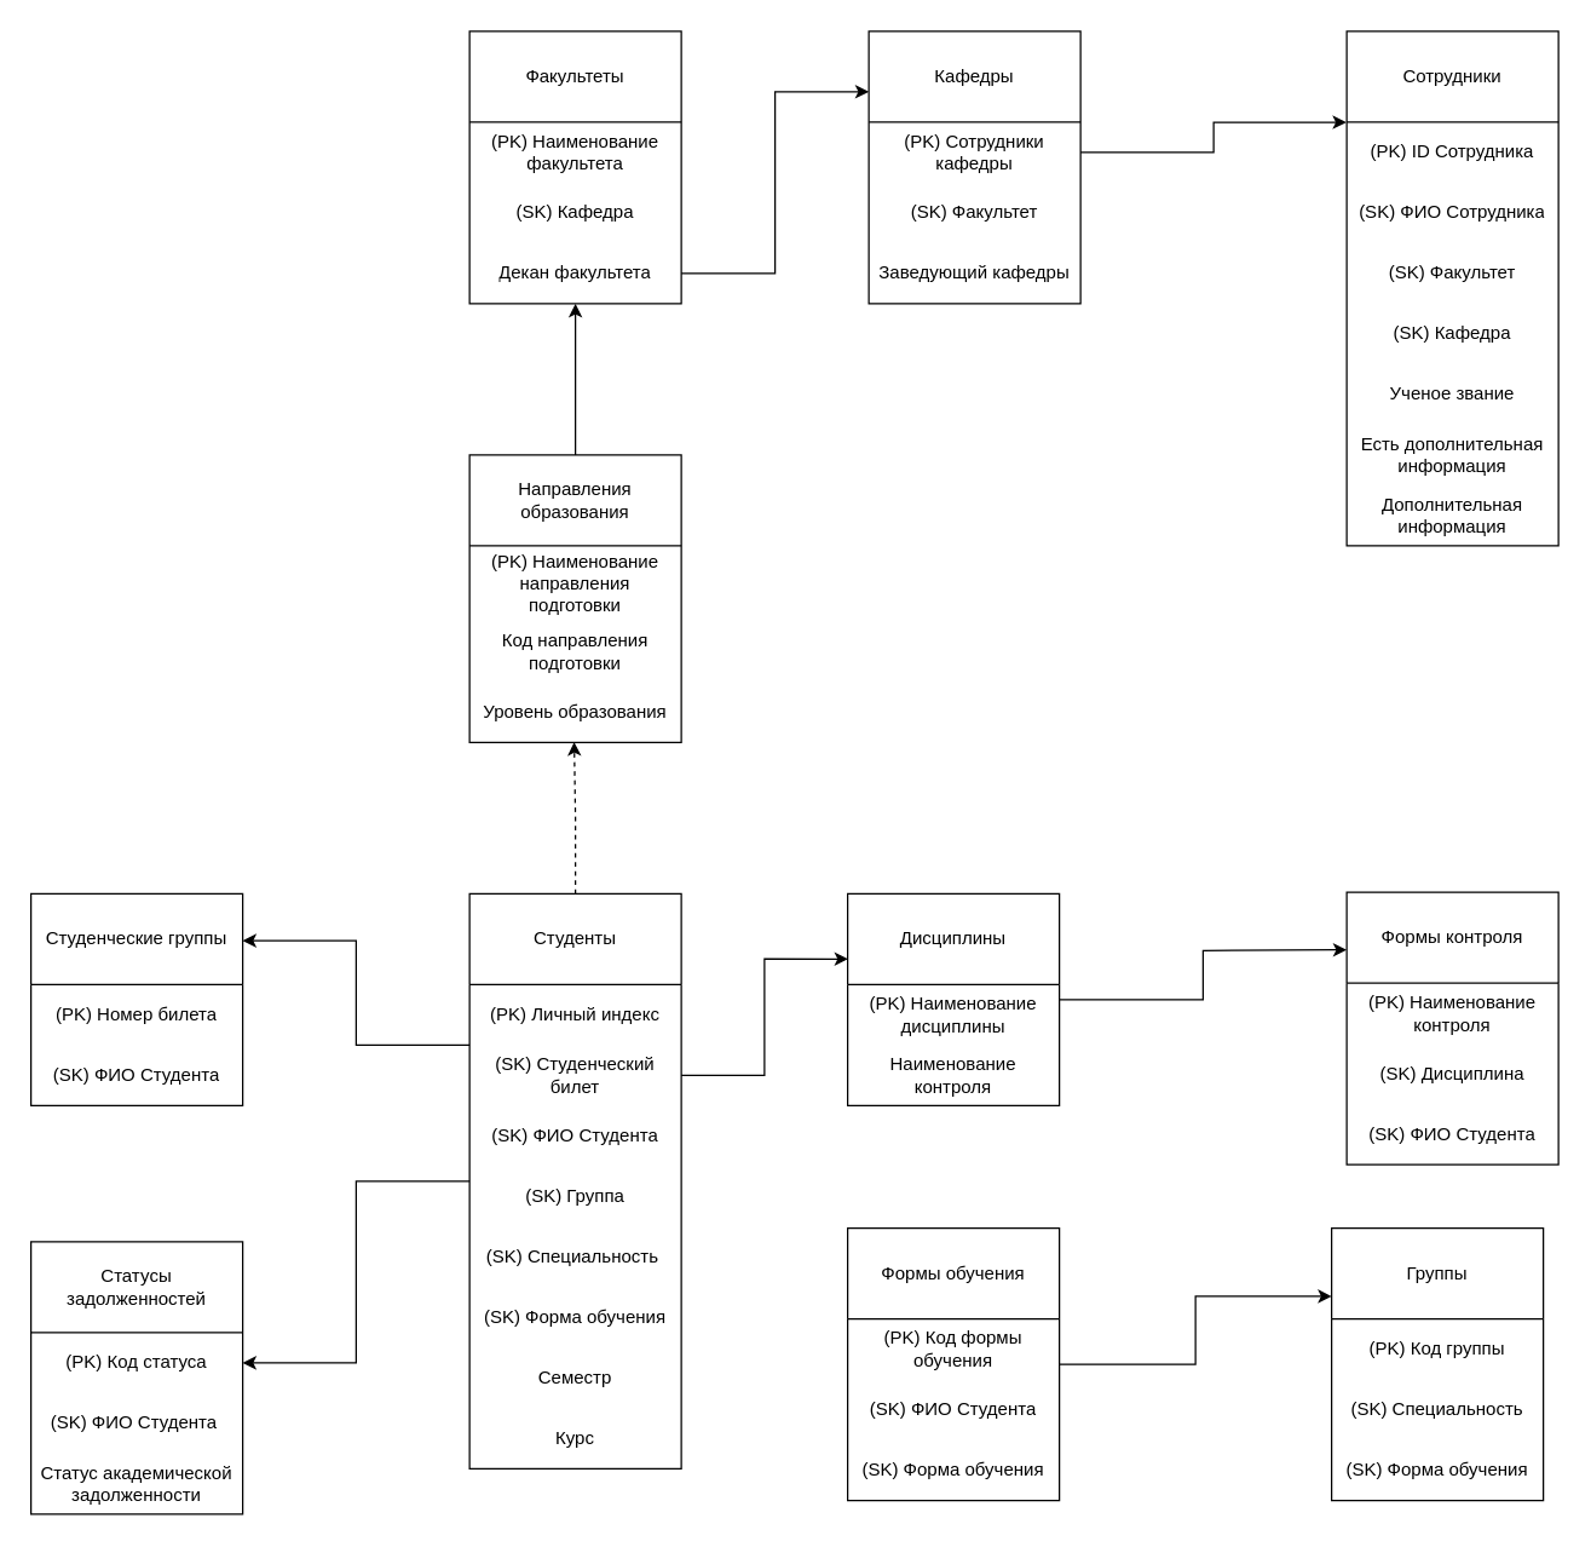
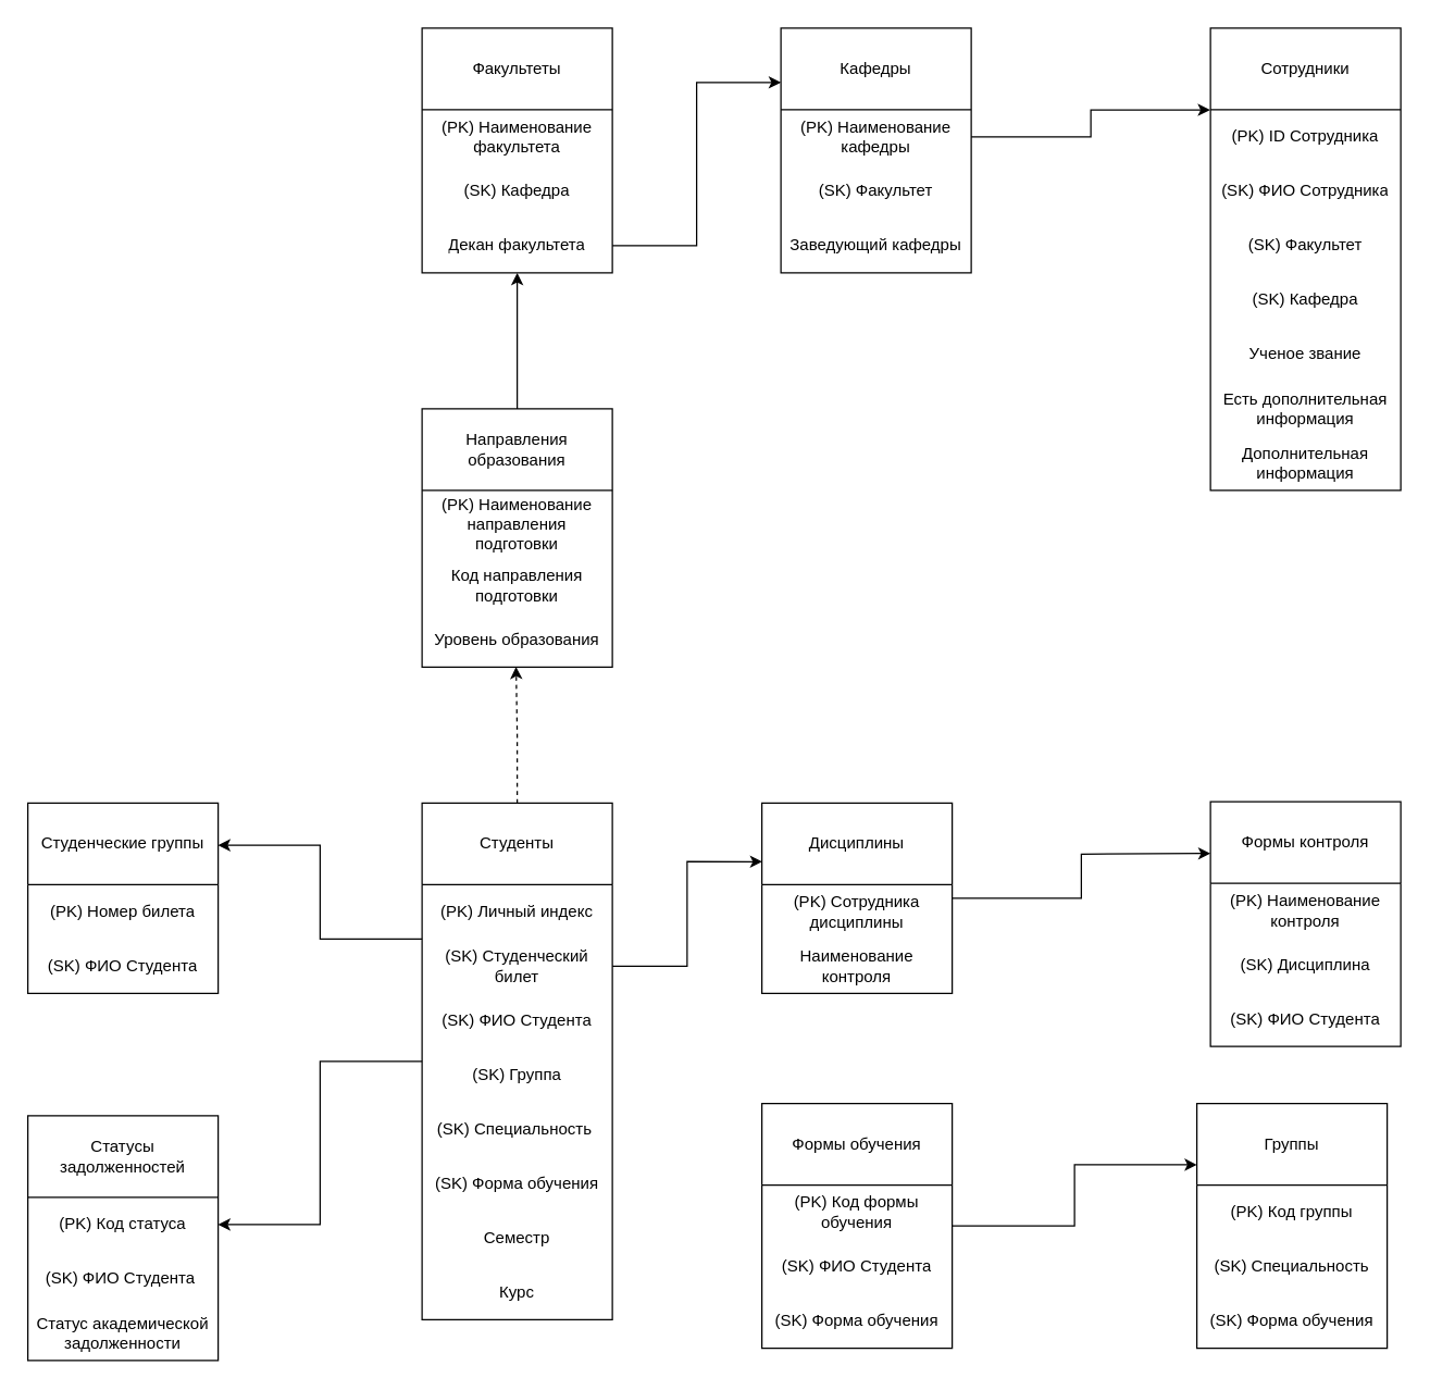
  <mxCell id="0" />
  <mxCell id="1" parent="0" />
  <mxCell id="2" value="Группы" style="swimlane;fontStyle=0;childLayout=stackLayout;horizontal=1;startSize=60;horizontalStack=0;resizeParent=1;resizeParentMax=0;resizeLast=0;collapsible=1;marginBottom=0;whiteSpace=wrap;html=1;align=center;" parent="1" vertex="1"><mxGeometry x="880" y="811" width="140" height="180" as="geometry" /></mxCell>
  <mxCell id="3" value="(PK) Код группы" style="text;strokeColor=none;fillColor=none;align=center;verticalAlign=middle;spacingLeft=4;spacingRight=4;overflow=hidden;points=[[0,0.5],[1,0.5]];portConstraint=eastwest;rotatable=0;whiteSpace=wrap;html=1;" parent="2" vertex="1"><mxGeometry y="60" width="140" height="40" as="geometry" /></mxCell>
  <mxCell id="4" value="(SK)&amp;nbsp;Специальность" style="text;strokeColor=none;fillColor=none;align=center;verticalAlign=middle;spacingLeft=4;spacingRight=4;overflow=hidden;points=[[0,0.5],[1,0.5]];portConstraint=eastwest;rotatable=0;whiteSpace=wrap;html=1;" parent="2" vertex="1"><mxGeometry y="100" width="140" height="40" as="geometry" /></mxCell>
  <mxCell id="5" value="(SK)&amp;nbsp;Форма обучения" style="text;strokeColor=none;fillColor=none;align=center;verticalAlign=middle;spacingLeft=4;spacingRight=4;overflow=hidden;points=[[0,0.5],[1,0.5]];portConstraint=eastwest;rotatable=0;whiteSpace=wrap;html=1;" parent="2" vertex="1"><mxGeometry y="140" width="140" height="40" as="geometry" /></mxCell>
  <mxCell id="6" style="edgeStyle=orthogonalEdgeStyle;rounded=0;orthogonalLoop=1;jettySize=auto;html=1;" edge="1" parent="1" source="7" target="36"><mxGeometry relative="1" as="geometry" /></mxCell>
  <mxCell id="7" value="Студенты" style="swimlane;fontStyle=0;childLayout=stackLayout;horizontal=1;startSize=60;horizontalStack=0;resizeParent=1;resizeParentMax=0;resizeLast=0;collapsible=1;marginBottom=0;whiteSpace=wrap;html=1;align=center;" parent="1" vertex="1"><mxGeometry x="310" y="590" width="140" height="380" as="geometry" /></mxCell>
  <mxCell id="8" value="(PK) Личный индекс" style="text;strokeColor=none;fillColor=none;align=center;verticalAlign=middle;spacingLeft=4;spacingRight=4;overflow=hidden;points=[[0,0.5],[1,0.5]];portConstraint=eastwest;rotatable=0;whiteSpace=wrap;html=1;" parent="7" vertex="1"><mxGeometry y="60" width="140" height="40" as="geometry" /></mxCell>
  <mxCell id="9" value="(SK)&amp;nbsp;Студенческий билет" style="text;strokeColor=none;fillColor=none;align=center;verticalAlign=middle;spacingLeft=4;spacingRight=4;overflow=hidden;points=[[0,0.5],[1,0.5]];portConstraint=eastwest;rotatable=0;whiteSpace=wrap;html=1;" parent="7" vertex="1"><mxGeometry y="100" width="140" height="40" as="geometry" /></mxCell>
  <mxCell id="10" value="(SK) ФИО Студента" style="text;strokeColor=none;fillColor=none;align=center;verticalAlign=middle;spacingLeft=4;spacingRight=4;overflow=hidden;points=[[0,0.5],[1,0.5]];portConstraint=eastwest;rotatable=0;whiteSpace=wrap;html=1;" parent="7" vertex="1"><mxGeometry y="140" width="140" height="40" as="geometry" /></mxCell>
  <mxCell id="11" value="(SK) Группа" style="text;strokeColor=none;fillColor=none;align=center;verticalAlign=middle;spacingLeft=4;spacingRight=4;overflow=hidden;points=[[0,0.5],[1,0.5]];portConstraint=eastwest;rotatable=0;whiteSpace=wrap;html=1;" parent="7" vertex="1"><mxGeometry y="180" width="140" height="40" as="geometry" /></mxCell>
  <mxCell id="12" value="(SK) Специальность&amp;nbsp;" style="text;strokeColor=none;fillColor=none;align=center;verticalAlign=middle;spacingLeft=4;spacingRight=4;overflow=hidden;points=[[0,0.5],[1,0.5]];portConstraint=eastwest;rotatable=0;whiteSpace=wrap;html=1;" parent="7" vertex="1"><mxGeometry y="220" width="140" height="40" as="geometry" /></mxCell>
  <mxCell id="13" value="(SK)&amp;nbsp;Форма обучения" style="text;strokeColor=none;fillColor=none;align=center;verticalAlign=middle;spacingLeft=4;spacingRight=4;overflow=hidden;points=[[0,0.5],[1,0.5]];portConstraint=eastwest;rotatable=0;whiteSpace=wrap;html=1;" parent="7" vertex="1"><mxGeometry y="260" width="140" height="40" as="geometry" /></mxCell>
  <mxCell id="14" value="Семестр" style="text;strokeColor=none;fillColor=none;align=center;verticalAlign=middle;spacingLeft=4;spacingRight=4;overflow=hidden;points=[[0,0.5],[1,0.5]];portConstraint=eastwest;rotatable=0;whiteSpace=wrap;html=1;" parent="7" vertex="1"><mxGeometry y="300" width="140" height="40" as="geometry" /></mxCell>
  <mxCell id="15" value="Курс" style="text;strokeColor=none;fillColor=none;align=center;verticalAlign=middle;spacingLeft=4;spacingRight=4;overflow=hidden;points=[[0,0.5],[1,0.5]];portConstraint=eastwest;rotatable=0;whiteSpace=wrap;html=1;" parent="7" vertex="1"><mxGeometry y="340" width="140" height="40" as="geometry" /></mxCell>
  <mxCell id="16" value="Сотрудники" style="swimlane;fontStyle=0;childLayout=stackLayout;horizontal=1;startSize=60;horizontalStack=0;resizeParent=1;resizeParentMax=0;resizeLast=0;collapsible=1;marginBottom=0;whiteSpace=wrap;html=1;align=center;" parent="1" vertex="1"><mxGeometry x="890" y="20" width="140" height="340" as="geometry" /></mxCell>
  <mxCell id="17" value="(PK) ID Сотрудника" style="text;strokeColor=none;fillColor=none;align=center;verticalAlign=middle;spacingLeft=4;spacingRight=4;overflow=hidden;points=[[0,0.5],[1,0.5]];portConstraint=eastwest;rotatable=0;whiteSpace=wrap;html=1;" vertex="1" parent="16"><mxGeometry y="60" width="140" height="40" as="geometry" /></mxCell>
  <mxCell id="18" value="(SK) ФИО Сотрудника" style="text;strokeColor=none;fillColor=none;align=center;verticalAlign=middle;spacingLeft=4;spacingRight=4;overflow=hidden;points=[[0,0.5],[1,0.5]];portConstraint=eastwest;rotatable=0;whiteSpace=wrap;html=1;" parent="16" vertex="1"><mxGeometry y="100" width="140" height="40" as="geometry" /></mxCell>
  <mxCell id="19" value="(SK) Факультет" style="text;strokeColor=none;fillColor=none;align=center;verticalAlign=middle;spacingLeft=4;spacingRight=4;overflow=hidden;points=[[0,0.5],[1,0.5]];portConstraint=eastwest;rotatable=0;whiteSpace=wrap;html=1;" parent="16" vertex="1"><mxGeometry y="140" width="140" height="40" as="geometry" /></mxCell>
  <mxCell id="20" value="(SK) Кафедра" style="text;strokeColor=none;fillColor=none;align=center;verticalAlign=middle;spacingLeft=4;spacingRight=4;overflow=hidden;points=[[0,0.5],[1,0.5]];portConstraint=eastwest;rotatable=0;whiteSpace=wrap;html=1;" parent="16" vertex="1"><mxGeometry y="180" width="140" height="40" as="geometry" /></mxCell>
  <mxCell id="21" value="Ученое звание" style="text;strokeColor=none;fillColor=none;align=center;verticalAlign=middle;spacingLeft=4;spacingRight=4;overflow=hidden;points=[[0,0.5],[1,0.5]];portConstraint=eastwest;rotatable=0;whiteSpace=wrap;html=1;" parent="16" vertex="1"><mxGeometry y="220" width="140" height="40" as="geometry" /></mxCell>
  <mxCell id="22" value="Есть дополнительная информация" style="text;strokeColor=none;fillColor=none;align=center;verticalAlign=middle;spacingLeft=4;spacingRight=4;overflow=hidden;points=[[0,0.5],[1,0.5]];portConstraint=eastwest;rotatable=0;whiteSpace=wrap;html=1;" vertex="1" parent="16"><mxGeometry y="260" width="140" height="40" as="geometry" /></mxCell>
  <mxCell id="23" value="Дополнительная информация" style="text;strokeColor=none;fillColor=none;align=center;verticalAlign=middle;spacingLeft=4;spacingRight=4;overflow=hidden;points=[[0,0.5],[1,0.5]];portConstraint=eastwest;rotatable=0;whiteSpace=wrap;html=1;" vertex="1" parent="16"><mxGeometry y="300" width="140" height="40" as="geometry" /></mxCell>
  <mxCell id="24" value="Дисциплины" style="swimlane;fontStyle=0;childLayout=stackLayout;horizontal=1;startSize=60;horizontalStack=0;resizeParent=1;resizeParentMax=0;resizeLast=0;collapsible=1;marginBottom=0;whiteSpace=wrap;html=1;align=center;" parent="1" vertex="1"><mxGeometry x="560" y="590" width="140" height="140" as="geometry" /></mxCell>
- <mxCell id="25" value="(PK) Наименование дисциплины" style="text;strokeColor=none;fillColor=none;align=center;verticalAlign=middle;spacingLeft=4;spacingRight=4;overflow=hidden;points=[[0,0.5],[1,0.5]];portConstraint=eastwest;rotatable=0;whiteSpace=wrap;html=1;" parent="24" vertex="1"><mxGeometry y="60" width="140" height="40" as="geometry" /></mxCell>
+ <mxCell id="25" value="(PK) Сотрудника дисциплины" style="text;strokeColor=none;fillColor=none;align=center;verticalAlign=middle;spacingLeft=4;spacingRight=4;overflow=hidden;points=[[0,0.5],[1,0.5]];portConstraint=eastwest;rotatable=0;whiteSpace=wrap;html=1;" parent="24" vertex="1"><mxGeometry y="60" width="140" height="40" as="geometry" /></mxCell>
  <mxCell id="26" value="Наименование контроля" style="text;strokeColor=none;fillColor=none;align=center;verticalAlign=middle;spacingLeft=4;spacingRight=4;overflow=hidden;points=[[0,0.5],[1,0.5]];portConstraint=eastwest;rotatable=0;whiteSpace=wrap;html=1;" parent="24" vertex="1"><mxGeometry y="100" width="140" height="40" as="geometry" /></mxCell>
  <mxCell id="27" value="Факультеты" style="swimlane;fontStyle=0;childLayout=stackLayout;horizontal=1;startSize=60;horizontalStack=0;resizeParent=1;resizeParentMax=0;resizeLast=0;collapsible=1;marginBottom=0;whiteSpace=wrap;html=1;align=center;" parent="1" vertex="1"><mxGeometry x="310" y="20" width="140" height="180" as="geometry" /></mxCell>
  <mxCell id="28" value="(PK)&amp;nbsp;Наименование факультета" style="text;strokeColor=none;fillColor=none;align=center;verticalAlign=middle;spacingLeft=4;spacingRight=4;overflow=hidden;points=[[0,0.5],[1,0.5]];portConstraint=eastwest;rotatable=0;whiteSpace=wrap;html=1;" parent="27" vertex="1"><mxGeometry y="60" width="140" height="40" as="geometry" /></mxCell>
  <mxCell id="29" value="(SK) Кафедра" style="text;strokeColor=none;fillColor=none;align=center;verticalAlign=middle;spacingLeft=4;spacingRight=4;overflow=hidden;points=[[0,0.5],[1,0.5]];portConstraint=eastwest;rotatable=0;whiteSpace=wrap;html=1;" parent="27" vertex="1"><mxGeometry y="100" width="140" height="40" as="geometry" /></mxCell>
  <mxCell id="30" value="Декан факультета" style="text;strokeColor=none;fillColor=none;align=center;verticalAlign=middle;spacingLeft=4;spacingRight=4;overflow=hidden;points=[[0,0.5],[1,0.5]];portConstraint=eastwest;rotatable=0;whiteSpace=wrap;html=1;" parent="27" vertex="1"><mxGeometry y="140" width="140" height="40" as="geometry" /></mxCell>
  <mxCell id="31" value="Направления образования" style="swimlane;fontStyle=0;childLayout=stackLayout;horizontal=1;startSize=60;horizontalStack=0;resizeParent=1;resizeParentMax=0;resizeLast=0;collapsible=1;marginBottom=0;whiteSpace=wrap;html=1;align=center;" parent="1" vertex="1"><mxGeometry x="310" y="300" width="140" height="190" as="geometry" /></mxCell>
  <mxCell id="32" value="(PK) Наименование направления подготовки" style="text;strokeColor=none;fillColor=none;align=center;verticalAlign=middle;spacingLeft=4;spacingRight=4;overflow=hidden;points=[[0,0.5],[1,0.5]];portConstraint=eastwest;rotatable=0;whiteSpace=wrap;html=1;" parent="31" vertex="1"><mxGeometry y="60" width="140" height="50" as="geometry" /></mxCell>
  <mxCell id="33" value="Код направления подготовки" style="text;strokeColor=none;fillColor=none;align=center;verticalAlign=middle;spacingLeft=4;spacingRight=4;overflow=hidden;points=[[0,0.5],[1,0.5]];portConstraint=eastwest;rotatable=0;whiteSpace=wrap;html=1;" parent="31" vertex="1"><mxGeometry y="110" width="140" height="40" as="geometry" /></mxCell>
  <mxCell id="34" value="Уровень образования" style="text;strokeColor=none;fillColor=none;align=center;verticalAlign=middle;spacingLeft=4;spacingRight=4;overflow=hidden;points=[[0,0.5],[1,0.5]];portConstraint=eastwest;rotatable=0;whiteSpace=wrap;html=1;" vertex="1" parent="31"><mxGeometry y="150" width="140" height="40" as="geometry" /></mxCell>
  <mxCell id="35" value="Статуcы задолженностей" style="swimlane;fontStyle=0;childLayout=stackLayout;horizontal=1;startSize=60;horizontalStack=0;resizeParent=1;resizeParentMax=0;resizeLast=0;collapsible=1;marginBottom=0;whiteSpace=wrap;html=1;align=center;" parent="1" vertex="1"><mxGeometry x="20" y="820" width="140" height="180" as="geometry" /></mxCell>
  <mxCell id="36" value="(PK) Код статуса" style="text;strokeColor=none;fillColor=none;align=center;verticalAlign=middle;spacingLeft=4;spacingRight=4;overflow=hidden;points=[[0,0.5],[1,0.5]];portConstraint=eastwest;rotatable=0;whiteSpace=wrap;html=1;" parent="35" vertex="1"><mxGeometry y="60" width="140" height="40" as="geometry" /></mxCell>
  <mxCell id="37" value="(SK)&amp;nbsp;ФИО Студента&amp;nbsp;" style="text;strokeColor=none;fillColor=none;align=center;verticalAlign=middle;spacingLeft=4;spacingRight=4;overflow=hidden;points=[[0,0.5],[1,0.5]];portConstraint=eastwest;rotatable=0;whiteSpace=wrap;html=1;" parent="35" vertex="1"><mxGeometry y="100" width="140" height="40" as="geometry" /></mxCell>
  <mxCell id="38" value="Статус академической задолженности" style="text;strokeColor=none;fillColor=none;align=center;verticalAlign=middle;spacingLeft=4;spacingRight=4;overflow=hidden;points=[[0,0.5],[1,0.5]];portConstraint=eastwest;rotatable=0;whiteSpace=wrap;html=1;" vertex="1" parent="35"><mxGeometry y="140" width="140" height="40" as="geometry" /></mxCell>
  <mxCell id="39" value="Формы контроля" style="swimlane;fontStyle=0;childLayout=stackLayout;horizontal=1;startSize=60;horizontalStack=0;resizeParent=1;resizeParentMax=0;resizeLast=0;collapsible=1;marginBottom=0;whiteSpace=wrap;html=1;align=center;" parent="1" vertex="1"><mxGeometry x="890" y="589" width="140" height="180" as="geometry" /></mxCell>
  <mxCell id="40" value="(PK) Наименование контроля" style="text;strokeColor=none;fillColor=none;align=center;verticalAlign=middle;spacingLeft=4;spacingRight=4;overflow=hidden;points=[[0,0.5],[1,0.5]];portConstraint=eastwest;rotatable=0;whiteSpace=wrap;html=1;" parent="39" vertex="1"><mxGeometry y="60" width="140" height="40" as="geometry" /></mxCell>
  <mxCell id="41" value="(SK) Дисциплина" style="text;strokeColor=none;fillColor=none;align=center;verticalAlign=middle;spacingLeft=4;spacingRight=4;overflow=hidden;points=[[0,0.5],[1,0.5]];portConstraint=eastwest;rotatable=0;whiteSpace=wrap;html=1;" parent="39" vertex="1"><mxGeometry y="100" width="140" height="40" as="geometry" /></mxCell>
  <mxCell id="42" value="(SK) ФИО Студента" style="text;strokeColor=none;fillColor=none;align=center;verticalAlign=middle;spacingLeft=4;spacingRight=4;overflow=hidden;points=[[0,0.5],[1,0.5]];portConstraint=eastwest;rotatable=0;whiteSpace=wrap;html=1;" parent="39" vertex="1"><mxGeometry y="140" width="140" height="40" as="geometry" /></mxCell>
  <mxCell id="43" value="Кафедры" style="swimlane;fontStyle=0;childLayout=stackLayout;horizontal=1;startSize=60;horizontalStack=0;resizeParent=1;resizeParentMax=0;resizeLast=0;collapsible=1;marginBottom=0;whiteSpace=wrap;html=1;align=center;" parent="1" vertex="1"><mxGeometry x="574" y="20" width="140" height="180" as="geometry" /></mxCell>
- <mxCell id="44" value="(PK) Сотрудники кафедры" style="text;strokeColor=none;fillColor=none;align=center;verticalAlign=middle;spacingLeft=4;spacingRight=4;overflow=hidden;points=[[0,0.5],[1,0.5]];portConstraint=eastwest;rotatable=0;whiteSpace=wrap;html=1;" parent="43" vertex="1"><mxGeometry y="60" width="140" height="40" as="geometry" /></mxCell>
+ <mxCell id="44" value="(PK) Наименование кафедры" style="text;strokeColor=none;fillColor=none;align=center;verticalAlign=middle;spacingLeft=4;spacingRight=4;overflow=hidden;points=[[0,0.5],[1,0.5]];portConstraint=eastwest;rotatable=0;whiteSpace=wrap;html=1;" parent="43" vertex="1"><mxGeometry y="60" width="140" height="40" as="geometry" /></mxCell>
  <mxCell id="45" value="(SK) Факультет" style="text;strokeColor=none;fillColor=none;align=center;verticalAlign=middle;spacingLeft=4;spacingRight=4;overflow=hidden;points=[[0,0.5],[1,0.5]];portConstraint=eastwest;rotatable=0;whiteSpace=wrap;html=1;" parent="43" vertex="1"><mxGeometry y="100" width="140" height="40" as="geometry" /></mxCell>
  <mxCell id="46" value="Заведующий кафедры" style="text;strokeColor=none;fillColor=none;align=center;verticalAlign=middle;spacingLeft=4;spacingRight=4;overflow=hidden;points=[[0,0.5],[1,0.5]];portConstraint=eastwest;rotatable=0;whiteSpace=wrap;html=1;" parent="43" vertex="1"><mxGeometry y="140" width="140" height="40" as="geometry" /></mxCell>
  <mxCell id="47" value="Студенческие группы" style="swimlane;fontStyle=0;childLayout=stackLayout;horizontal=1;startSize=60;horizontalStack=0;resizeParent=1;resizeParentMax=0;resizeLast=0;collapsible=1;marginBottom=0;whiteSpace=wrap;html=1;align=center;" parent="1" vertex="1"><mxGeometry x="20" y="590" width="140" height="140" as="geometry" /></mxCell>
  <mxCell id="48" style="edgeStyle=orthogonalEdgeStyle;rounded=0;orthogonalLoop=1;jettySize=auto;html=1;align=center;" parent="47" source="7" edge="1"><mxGeometry relative="1" as="geometry"><mxPoint x="140" y="31" as="targetPoint" /><Array as="points"><mxPoint x="215" y="100" /><mxPoint x="215" y="31" /></Array></mxGeometry></mxCell>
  <mxCell id="49" value="(PK) Номер билета" style="text;strokeColor=none;fillColor=none;align=center;verticalAlign=middle;spacingLeft=4;spacingRight=4;overflow=hidden;points=[[0,0.5],[1,0.5]];portConstraint=eastwest;rotatable=0;whiteSpace=wrap;html=1;" parent="47" vertex="1"><mxGeometry y="60" width="140" height="40" as="geometry" /></mxCell>
  <mxCell id="50" value="(SK) ФИО Студента" style="text;strokeColor=none;fillColor=none;align=center;verticalAlign=middle;spacingLeft=4;spacingRight=4;overflow=hidden;points=[[0,0.5],[1,0.5]];portConstraint=eastwest;rotatable=0;whiteSpace=wrap;html=1;" parent="47" vertex="1"><mxGeometry y="100" width="140" height="40" as="geometry" /></mxCell>
  <mxCell id="51" style="edgeStyle=orthogonalEdgeStyle;rounded=0;orthogonalLoop=1;jettySize=auto;html=1;align=center;" parent="1" source="24" edge="1"><mxGeometry relative="1" as="geometry"><mxPoint x="890" y="627" as="targetPoint" /></mxGeometry></mxCell>
  <mxCell id="52" style="edgeStyle=orthogonalEdgeStyle;rounded=0;orthogonalLoop=1;jettySize=auto;html=1;entryX=0;entryY=0.222;entryDx=0;entryDy=0;entryPerimeter=0;align=center;" parent="1" source="30" target="43" edge="1"><mxGeometry relative="1" as="geometry" /></mxCell>
  <mxCell id="53" style="edgeStyle=orthogonalEdgeStyle;rounded=0;orthogonalLoop=1;jettySize=auto;html=1;entryX=-0.002;entryY=0.177;entryDx=0;entryDy=0;entryPerimeter=0;align=center;" parent="1" source="44" target="16" edge="1"><mxGeometry relative="1" as="geometry" /></mxCell>
  <mxCell id="54" style="edgeStyle=orthogonalEdgeStyle;rounded=0;orthogonalLoop=1;jettySize=auto;html=1;entryX=0.002;entryY=0.308;entryDx=0;entryDy=0;entryPerimeter=0;" parent="1" source="7" target="24" edge="1"><mxGeometry relative="1" as="geometry"><Array as="points"><mxPoint x="505" y="710" /><mxPoint x="505" y="633" /></Array></mxGeometry></mxCell>
  <mxCell id="55" style="edgeStyle=orthogonalEdgeStyle;rounded=0;orthogonalLoop=1;jettySize=auto;html=1;" parent="1" source="31" edge="1"><mxGeometry relative="1" as="geometry"><mxPoint x="380" y="200" as="targetPoint" /></mxGeometry></mxCell>
  <mxCell id="56" style="edgeStyle=orthogonalEdgeStyle;rounded=0;orthogonalLoop=1;jettySize=auto;html=1;entryX=0;entryY=0.25;entryDx=0;entryDy=0;" edge="1" parent="1" source="57" target="2"><mxGeometry relative="1" as="geometry" /></mxCell>
  <mxCell id="57" value="Формы обучения" style="swimlane;fontStyle=0;childLayout=stackLayout;horizontal=1;startSize=60;horizontalStack=0;resizeParent=1;resizeParentMax=0;resizeLast=0;collapsible=1;marginBottom=0;whiteSpace=wrap;html=1;align=center;" parent="1" vertex="1"><mxGeometry x="560" y="811" width="140" height="180" as="geometry" /></mxCell>
  <mxCell id="58" value="(PK) Код формы обучения" style="text;strokeColor=none;fillColor=none;align=center;verticalAlign=middle;spacingLeft=4;spacingRight=4;overflow=hidden;points=[[0,0.5],[1,0.5]];portConstraint=eastwest;rotatable=0;whiteSpace=wrap;html=1;" parent="57" vertex="1"><mxGeometry y="60" width="140" height="40" as="geometry" /></mxCell>
  <mxCell id="59" value="(SK) ФИО Студента" style="text;strokeColor=none;fillColor=none;align=center;verticalAlign=middle;spacingLeft=4;spacingRight=4;overflow=hidden;points=[[0,0.5],[1,0.5]];portConstraint=eastwest;rotatable=0;whiteSpace=wrap;html=1;" parent="57" vertex="1"><mxGeometry y="100" width="140" height="40" as="geometry" /></mxCell>
  <mxCell id="60" value="(SK)&amp;nbsp;Форма обучения" style="text;strokeColor=none;fillColor=none;align=center;verticalAlign=middle;spacingLeft=4;spacingRight=4;overflow=hidden;points=[[0,0.5],[1,0.5]];portConstraint=eastwest;rotatable=0;whiteSpace=wrap;html=1;" parent="57" vertex="1"><mxGeometry y="140" width="140" height="40" as="geometry" /></mxCell>
  <mxCell id="61" style="edgeStyle=orthogonalEdgeStyle;rounded=0;orthogonalLoop=1;jettySize=auto;html=1;entryX=0.494;entryY=0.994;entryDx=0;entryDy=0;entryPerimeter=0;dashed=1;" edge="1" parent="1" source="7" target="34"><mxGeometry relative="1" as="geometry" /></mxCell>
